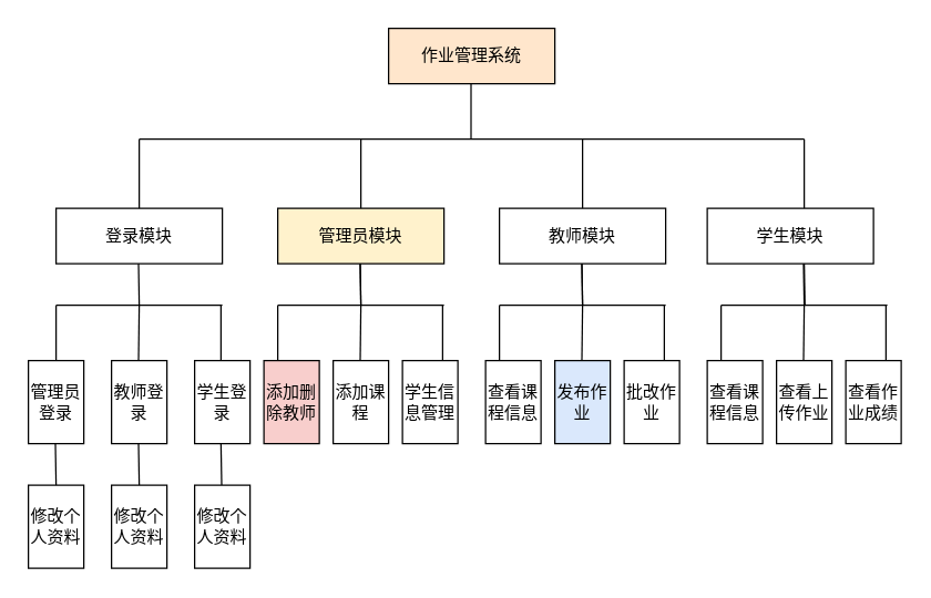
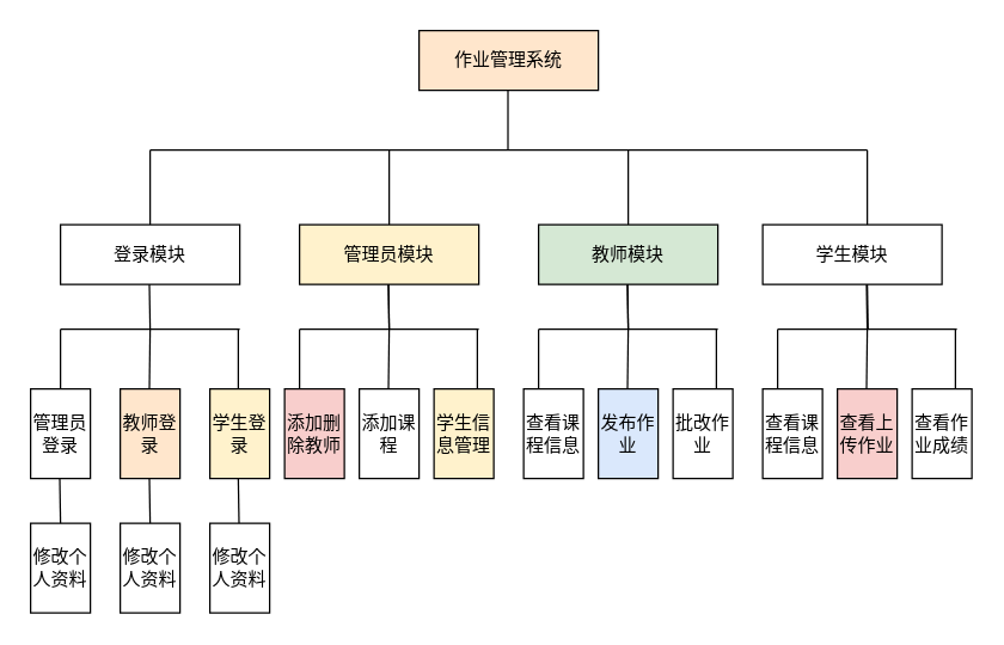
  <mxCell id="0" />
  <mxCell id="1" parent="0" />
  <mxCell id="2" value="作业管理系统" style="rounded=0;whiteSpace=wrap;html=1;fillColor=#ffe6cc;" vertex="1" parent="1"><mxGeometry x="280" y="20" width="120" height="40" as="geometry" /></mxCell>
  <mxCell id="3" value="" style="endArrow=none;html=1;rounded=0;" edge="1" parent="1"><mxGeometry width="50" height="50" relative="1" as="geometry"><mxPoint x="339.5" y="100" as="sourcePoint" /><mxPoint x="339.5" y="60" as="targetPoint" /><Array as="points" /></mxGeometry></mxCell>
  <mxCell id="4" value="" style="endArrow=none;html=1;rounded=0;" edge="1" parent="1"><mxGeometry width="50" height="50" relative="1" as="geometry"><mxPoint x="100" y="100" as="sourcePoint" /><mxPoint x="580" y="100" as="targetPoint" /></mxGeometry></mxCell>
  <mxCell id="5" value="" style="endArrow=none;html=1;rounded=0;" edge="1" parent="1"><mxGeometry width="50" height="50" relative="1" as="geometry"><mxPoint x="100" y="150" as="sourcePoint" /><mxPoint x="100" y="100" as="targetPoint" /></mxGeometry></mxCell>
  <mxCell id="6" value="" style="endArrow=none;html=1;rounded=0;" edge="1" parent="1"><mxGeometry width="50" height="50" relative="1" as="geometry"><mxPoint x="580" y="150" as="sourcePoint" /><mxPoint x="580" y="100" as="targetPoint" /></mxGeometry></mxCell>
  <mxCell id="7" value="登录模块" style="rounded=0;whiteSpace=wrap;html=1;" vertex="1" parent="1"><mxGeometry x="40" y="150" width="120" height="40" as="geometry" /></mxCell>
  <mxCell id="8" value="" style="endArrow=none;html=1;rounded=0;" edge="1" parent="1"><mxGeometry width="50" height="50" relative="1" as="geometry"><mxPoint x="260" y="150" as="sourcePoint" /><mxPoint x="260" y="100" as="targetPoint" /></mxGeometry></mxCell>
  <mxCell id="9" value="" style="endArrow=none;html=1;rounded=0;" edge="1" parent="1"><mxGeometry width="50" height="50" relative="1" as="geometry"><mxPoint x="420" y="150" as="sourcePoint" /><mxPoint x="420" y="100" as="targetPoint" /></mxGeometry></mxCell>
  <mxCell id="10" value="管理员模块" style="rounded=0;whiteSpace=wrap;html=1;fillColor=#fff2cc;" vertex="1" parent="1"><mxGeometry x="200" y="150" width="120" height="40" as="geometry" /></mxCell>
- <mxCell id="11" value="教师模块" style="rounded=0;whiteSpace=wrap;html=1;" vertex="1" parent="1"><mxGeometry x="360" y="150" width="120" height="40" as="geometry" /></mxCell>
+ <mxCell id="11" value="教师模块" style="rounded=0;whiteSpace=wrap;html=1;fillColor=#d5e8d4;" vertex="1" parent="1"><mxGeometry x="360" y="150" width="120" height="40" as="geometry" /></mxCell>
  <mxCell id="12" value="学生模块" style="rounded=0;whiteSpace=wrap;html=1;" vertex="1" parent="1"><mxGeometry x="510" y="150" width="120" height="40" as="geometry" /></mxCell>
  <mxCell id="13" value="" style="endArrow=none;html=1;rounded=0;" edge="1" parent="1"><mxGeometry width="50" height="50" relative="1" as="geometry"><mxPoint x="100" y="220" as="sourcePoint" /><mxPoint x="99.5" y="190" as="targetPoint" /></mxGeometry></mxCell>
  <mxCell id="14" value="" style="endArrow=none;html=1;rounded=0;" edge="1" parent="1"><mxGeometry width="50" height="50" relative="1" as="geometry"><mxPoint x="260" y="220" as="sourcePoint" /><mxPoint x="259.5" y="190" as="targetPoint" /></mxGeometry></mxCell>
  <mxCell id="15" value="" style="endArrow=none;html=1;rounded=0;" edge="1" parent="1"><mxGeometry width="50" height="50" relative="1" as="geometry"><mxPoint x="420" y="220" as="sourcePoint" /><mxPoint x="419.5" y="190" as="targetPoint" /></mxGeometry></mxCell>
  <mxCell id="16" value="" style="endArrow=none;html=1;rounded=0;" edge="1" parent="1"><mxGeometry width="50" height="50" relative="1" as="geometry"><mxPoint x="580.5" y="220" as="sourcePoint" /><mxPoint x="580" y="190" as="targetPoint" /></mxGeometry></mxCell>
  <mxCell id="17" value="" style="endArrow=none;html=1;rounded=0;" edge="1" parent="1"><mxGeometry width="50" height="50" relative="1" as="geometry"><mxPoint x="40" y="220" as="sourcePoint" /><mxPoint x="160" y="220" as="targetPoint" /></mxGeometry></mxCell>
  <mxCell id="18" value="" style="endArrow=none;html=1;rounded=0;" edge="1" parent="1"><mxGeometry width="50" height="50" relative="1" as="geometry"><mxPoint x="40" y="260" as="sourcePoint" /><mxPoint x="40" y="220" as="targetPoint" /></mxGeometry></mxCell>
  <mxCell id="19" value="" style="endArrow=none;html=1;rounded=0;" edge="1" parent="1"><mxGeometry width="50" height="50" relative="1" as="geometry"><mxPoint x="159" y="260" as="sourcePoint" /><mxPoint x="159" y="220" as="targetPoint" /></mxGeometry></mxCell>
  <mxCell id="20" value="" style="endArrow=none;html=1;rounded=0;" edge="1" parent="1"><mxGeometry width="50" height="50" relative="1" as="geometry"><mxPoint x="99.5" y="260" as="sourcePoint" /><mxPoint x="100" y="220" as="targetPoint" /></mxGeometry></mxCell>
  <mxCell id="21" value="" style="endArrow=none;html=1;rounded=0;" edge="1" parent="1"><mxGeometry width="50" height="50" relative="1" as="geometry"><mxPoint x="260" y="220" as="sourcePoint" /><mxPoint x="259.5" y="190" as="targetPoint" /></mxGeometry></mxCell>
  <mxCell id="22" value="" style="endArrow=none;html=1;rounded=0;" edge="1" parent="1"><mxGeometry width="50" height="50" relative="1" as="geometry"><mxPoint x="200" y="220" as="sourcePoint" /><mxPoint x="320" y="220" as="targetPoint" /></mxGeometry></mxCell>
  <mxCell id="23" value="" style="endArrow=none;html=1;rounded=0;" edge="1" parent="1"><mxGeometry width="50" height="50" relative="1" as="geometry"><mxPoint x="200" y="260" as="sourcePoint" /><mxPoint x="200" y="220" as="targetPoint" /></mxGeometry></mxCell>
  <mxCell id="24" value="" style="endArrow=none;html=1;rounded=0;" edge="1" parent="1"><mxGeometry width="50" height="50" relative="1" as="geometry"><mxPoint x="319" y="260" as="sourcePoint" /><mxPoint x="319" y="220" as="targetPoint" /></mxGeometry></mxCell>
  <mxCell id="25" value="" style="endArrow=none;html=1;rounded=0;" edge="1" parent="1"><mxGeometry width="50" height="50" relative="1" as="geometry"><mxPoint x="259.5" y="260" as="sourcePoint" /><mxPoint x="260" y="220" as="targetPoint" /></mxGeometry></mxCell>
  <mxCell id="26" value="" style="endArrow=none;html=1;rounded=0;" edge="1" parent="1"><mxGeometry width="50" height="50" relative="1" as="geometry"><mxPoint x="420" y="220" as="sourcePoint" /><mxPoint x="419.5" y="190" as="targetPoint" /></mxGeometry></mxCell>
  <mxCell id="27" value="" style="endArrow=none;html=1;rounded=0;" edge="1" parent="1"><mxGeometry width="50" height="50" relative="1" as="geometry"><mxPoint x="360" y="220" as="sourcePoint" /><mxPoint x="480" y="220" as="targetPoint" /></mxGeometry></mxCell>
  <mxCell id="28" value="" style="endArrow=none;html=1;rounded=0;" edge="1" parent="1"><mxGeometry width="50" height="50" relative="1" as="geometry"><mxPoint x="360" y="260" as="sourcePoint" /><mxPoint x="360" y="220" as="targetPoint" /></mxGeometry></mxCell>
  <mxCell id="29" value="" style="endArrow=none;html=1;rounded=0;" edge="1" parent="1"><mxGeometry width="50" height="50" relative="1" as="geometry"><mxPoint x="479" y="260" as="sourcePoint" /><mxPoint x="479" y="220" as="targetPoint" /></mxGeometry></mxCell>
  <mxCell id="30" value="" style="endArrow=none;html=1;rounded=0;" edge="1" parent="1"><mxGeometry width="50" height="50" relative="1" as="geometry"><mxPoint x="419.5" y="260" as="sourcePoint" /><mxPoint x="420" y="220" as="targetPoint" /></mxGeometry></mxCell>
  <mxCell id="31" value="" style="endArrow=none;html=1;rounded=0;" edge="1" parent="1"><mxGeometry width="50" height="50" relative="1" as="geometry"><mxPoint x="580" y="220" as="sourcePoint" /><mxPoint x="579.5" y="190" as="targetPoint" /></mxGeometry></mxCell>
  <mxCell id="32" value="" style="endArrow=none;html=1;rounded=0;" edge="1" parent="1"><mxGeometry width="50" height="50" relative="1" as="geometry"><mxPoint x="520" y="220" as="sourcePoint" /><mxPoint x="640" y="220" as="targetPoint" /></mxGeometry></mxCell>
  <mxCell id="33" value="" style="endArrow=none;html=1;rounded=0;" edge="1" parent="1"><mxGeometry width="50" height="50" relative="1" as="geometry"><mxPoint x="520" y="260" as="sourcePoint" /><mxPoint x="520" y="220" as="targetPoint" /></mxGeometry></mxCell>
  <mxCell id="34" value="" style="endArrow=none;html=1;rounded=0;" edge="1" parent="1"><mxGeometry width="50" height="50" relative="1" as="geometry"><mxPoint x="639" y="260" as="sourcePoint" /><mxPoint x="639" y="220" as="targetPoint" /></mxGeometry></mxCell>
  <mxCell id="35" value="" style="endArrow=none;html=1;rounded=0;" edge="1" parent="1"><mxGeometry width="50" height="50" relative="1" as="geometry"><mxPoint x="579.5" y="260" as="sourcePoint" /><mxPoint x="580" y="220" as="targetPoint" /></mxGeometry></mxCell>
  <mxCell id="36" value="管理员登录" style="rounded=0;whiteSpace=wrap;html=1;" vertex="1" parent="1"><mxGeometry x="20" y="260" width="40" height="60" as="geometry" /></mxCell>
- <mxCell id="37" value="教师登录" style="rounded=0;whiteSpace=wrap;html=1;" vertex="1" parent="1"><mxGeometry x="80" y="260" width="40" height="60" as="geometry" /></mxCell>
- <mxCell id="38" value="学生登录" style="rounded=0;whiteSpace=wrap;html=1;" vertex="1" parent="1"><mxGeometry x="140" y="260" width="40" height="60" as="geometry" /></mxCell>
+ <mxCell id="37" value="教师登录" style="rounded=0;whiteSpace=wrap;html=1;fillColor=#ffe6cc;" vertex="1" parent="1"><mxGeometry x="80" y="260" width="40" height="60" as="geometry" /></mxCell>
+ <mxCell id="38" value="学生登录" style="rounded=0;whiteSpace=wrap;html=1;fillColor=#fff2cc;" vertex="1" parent="1"><mxGeometry x="140" y="260" width="40" height="60" as="geometry" /></mxCell>
  <mxCell id="39" value="添加删除教师" style="rounded=0;whiteSpace=wrap;html=1;fillColor=#f8cecc;" vertex="1" parent="1"><mxGeometry x="190" y="260" width="40" height="60" as="geometry" /></mxCell>
  <mxCell id="40" value="添加课程" style="rounded=0;whiteSpace=wrap;html=1;" vertex="1" parent="1"><mxGeometry x="240" y="260" width="40" height="60" as="geometry" /></mxCell>
- <mxCell id="41" value="学生信息管理" style="rounded=0;whiteSpace=wrap;html=1;" vertex="1" parent="1"><mxGeometry x="290" y="260" width="40" height="60" as="geometry" /></mxCell>
+ <mxCell id="41" value="学生信息管理" style="rounded=0;whiteSpace=wrap;html=1;fillColor=#fff2cc;" vertex="1" parent="1"><mxGeometry x="290" y="260" width="40" height="60" as="geometry" /></mxCell>
  <mxCell id="42" value="查看课程信息" style="rounded=0;whiteSpace=wrap;html=1;" vertex="1" parent="1"><mxGeometry x="350" y="260" width="40" height="60" as="geometry" /></mxCell>
  <mxCell id="43" value="发布作业" style="rounded=0;whiteSpace=wrap;html=1;fillColor=#dae8fc;" vertex="1" parent="1"><mxGeometry x="400" y="260" width="40" height="60" as="geometry" /></mxCell>
  <mxCell id="44" value="批改作业" style="rounded=0;whiteSpace=wrap;html=1;" vertex="1" parent="1"><mxGeometry x="450" y="260" width="40" height="60" as="geometry" /></mxCell>
  <mxCell id="45" value="查看课程信息" style="rounded=0;whiteSpace=wrap;html=1;" vertex="1" parent="1"><mxGeometry x="510" y="260" width="40" height="60" as="geometry" /></mxCell>
- <mxCell id="46" value="查看上传作业" style="rounded=0;whiteSpace=wrap;html=1;" vertex="1" parent="1"><mxGeometry x="560" y="260" width="40" height="60" as="geometry" /></mxCell>
+ <mxCell id="46" value="查看上传作业" style="rounded=0;whiteSpace=wrap;html=1;fillColor=#f8cecc;" vertex="1" parent="1"><mxGeometry x="560" y="260" width="40" height="60" as="geometry" /></mxCell>
  <mxCell id="47" value="查看作业成绩" style="rounded=0;whiteSpace=wrap;html=1;" vertex="1" parent="1"><mxGeometry x="610" y="260" width="40" height="60" as="geometry" /></mxCell>
  <mxCell id="48" value="" style="endArrow=none;html=1;rounded=0;" edge="1" parent="1"><mxGeometry width="50" height="50" relative="1" as="geometry"><mxPoint x="40" y="350" as="sourcePoint" /><mxPoint x="39.5" y="320" as="targetPoint" /></mxGeometry></mxCell>
  <mxCell id="49" value="" style="endArrow=none;html=1;rounded=0;" edge="1" parent="1"><mxGeometry width="50" height="50" relative="1" as="geometry"><mxPoint x="100" y="350" as="sourcePoint" /><mxPoint x="99.5" y="320" as="targetPoint" /></mxGeometry></mxCell>
  <mxCell id="50" value="" style="endArrow=none;html=1;rounded=0;" edge="1" parent="1"><mxGeometry width="50" height="50" relative="1" as="geometry"><mxPoint x="159.5" y="350" as="sourcePoint" /><mxPoint x="159" y="320" as="targetPoint" /></mxGeometry></mxCell>
  <mxCell id="51" value="修改个人资料" style="rounded=0;whiteSpace=wrap;html=1;" vertex="1" parent="1"><mxGeometry x="20" y="350" width="40" height="60" as="geometry" /></mxCell>
  <mxCell id="52" value="修改个人资料" style="rounded=0;whiteSpace=wrap;html=1;" vertex="1" parent="1"><mxGeometry x="80" y="350" width="40" height="60" as="geometry" /></mxCell>
  <mxCell id="53" value="修改个人资料" style="rounded=0;whiteSpace=wrap;html=1;" vertex="1" parent="1"><mxGeometry x="140" y="350" width="40" height="60" as="geometry" /></mxCell>
